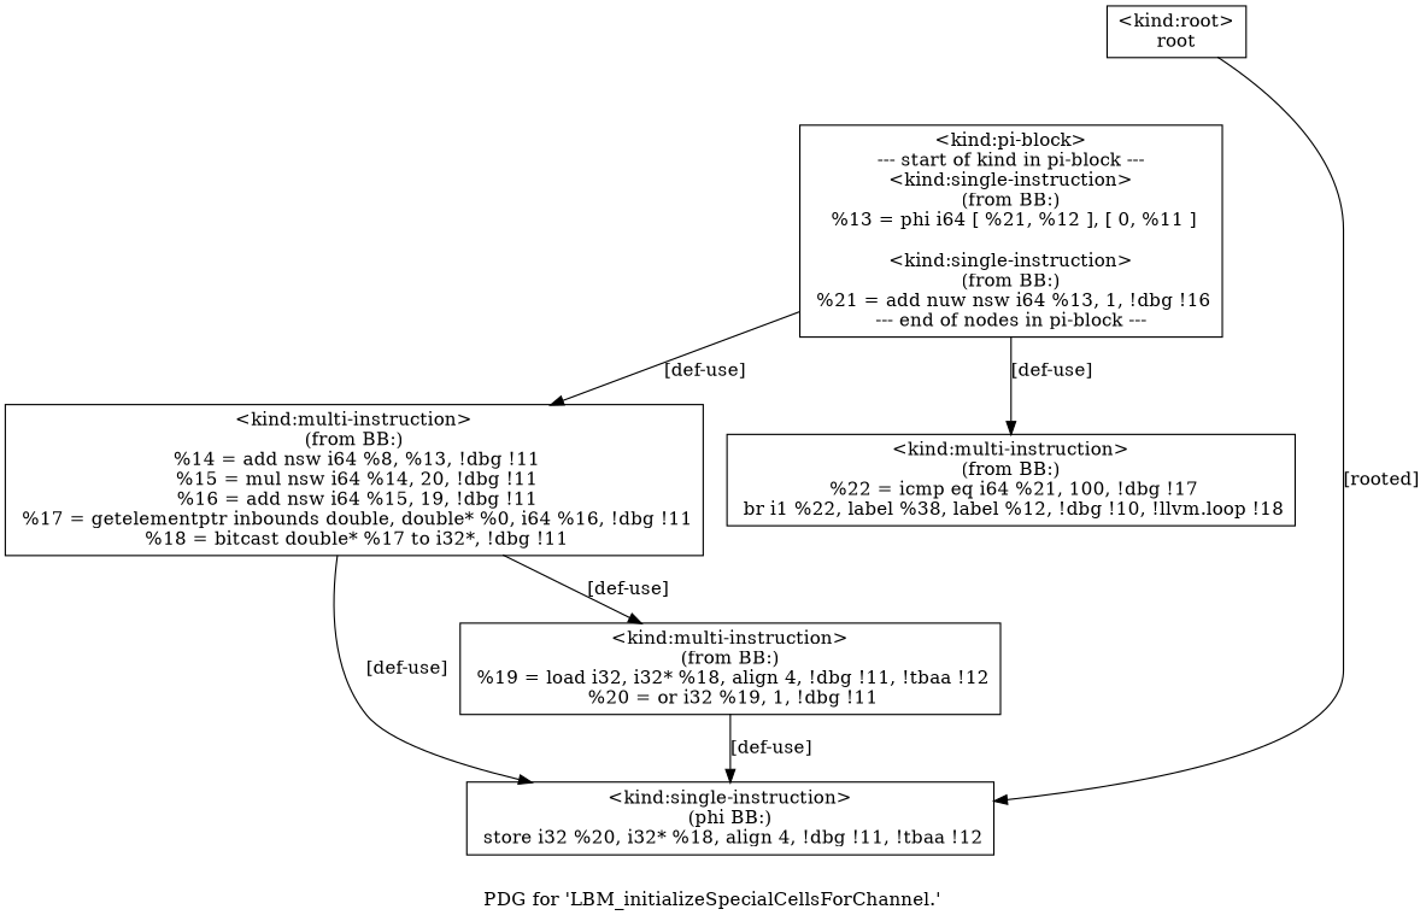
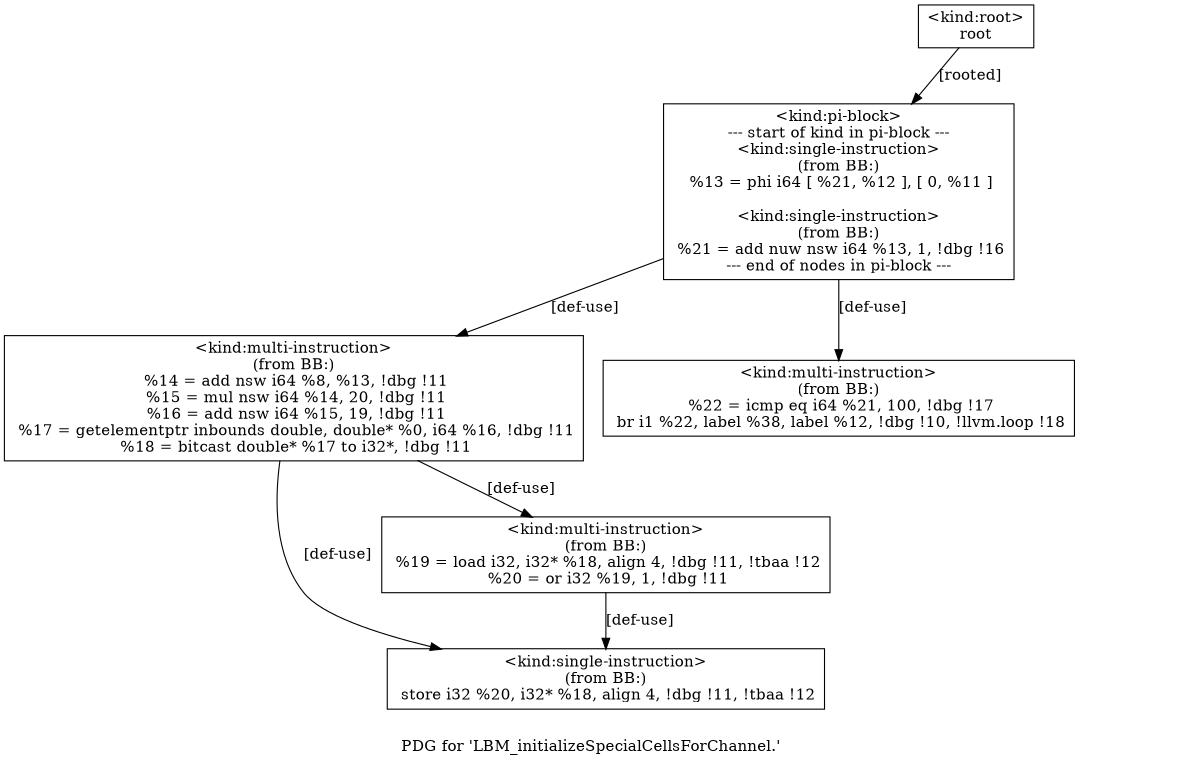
  digraph {
    label="PDG for 'LBM_initializeSpecialCellsForChannel.'"
    node [shape=record]
    n1 [label="{\<kind:root\>\nroot\n}"]
    n2 [label="{\<kind:pi-block\>\n--- start of kind in pi-block ---\n\<kind:single-instruction\>\n(from BB:)\n  %13 = phi i64 [ %21, %12 ], [ 0, %11 ]\n\n\<kind:single-instruction\>\n(from BB:)\n  %21 = add nuw nsw i64 %13, 1, !dbg !16\n--- end of nodes in pi-block ---\n}"]
    n3 [label="{\<kind:multi-instruction\>\n(from BB:)\n  %14 = add nsw i64 %8, %13, !dbg !11\n  %15 = mul nsw i64 %14, 20, !dbg !11\n  %16 = add nsw i64 %15, 19, !dbg !11\n  %17 = getelementptr inbounds double, double* %0, i64 %16, !dbg !11\n  %18 = bitcast double* %17 to i32*, !dbg !11\n}"]
    n4 [label="{\<kind:multi-instruction\>\n(from BB:)\n  %22 = icmp eq i64 %21, 100, !dbg !17\n  br i1 %22, label %38, label %12, !dbg !10, !llvm.loop !18\n}"]
-   n5 [label="{\<kind:single-instruction\>\n(phi BB:)\n  store i32 %20, i32* %18, align 4, !dbg !11, !tbaa !12\n}"]
+   n5 [label="{\<kind:single-instruction\>\n(from BB:)\n  store i32 %20, i32* %18, align 4, !dbg !11, !tbaa !12\n}"]
    n6 [label="{\<kind:multi-instruction\>\n(from BB:)\n  %19 = load i32, i32* %18, align 4, !dbg !11, !tbaa !12\n  %20 = or i32 %19, 1, !dbg !11\n}"]
-   n1 -> n5 [label="[rooted]"]
+   n1 -> n2 [label="[rooted]"]
    n2 -> n3 [label="[def-use]"]
    n2 -> n4 [label="[def-use]"]
    n3 -> n5 [label="[def-use]"]
    n3 -> n6 [label="[def-use]"]
    n6 -> n5 [label="[def-use]"]
  }
